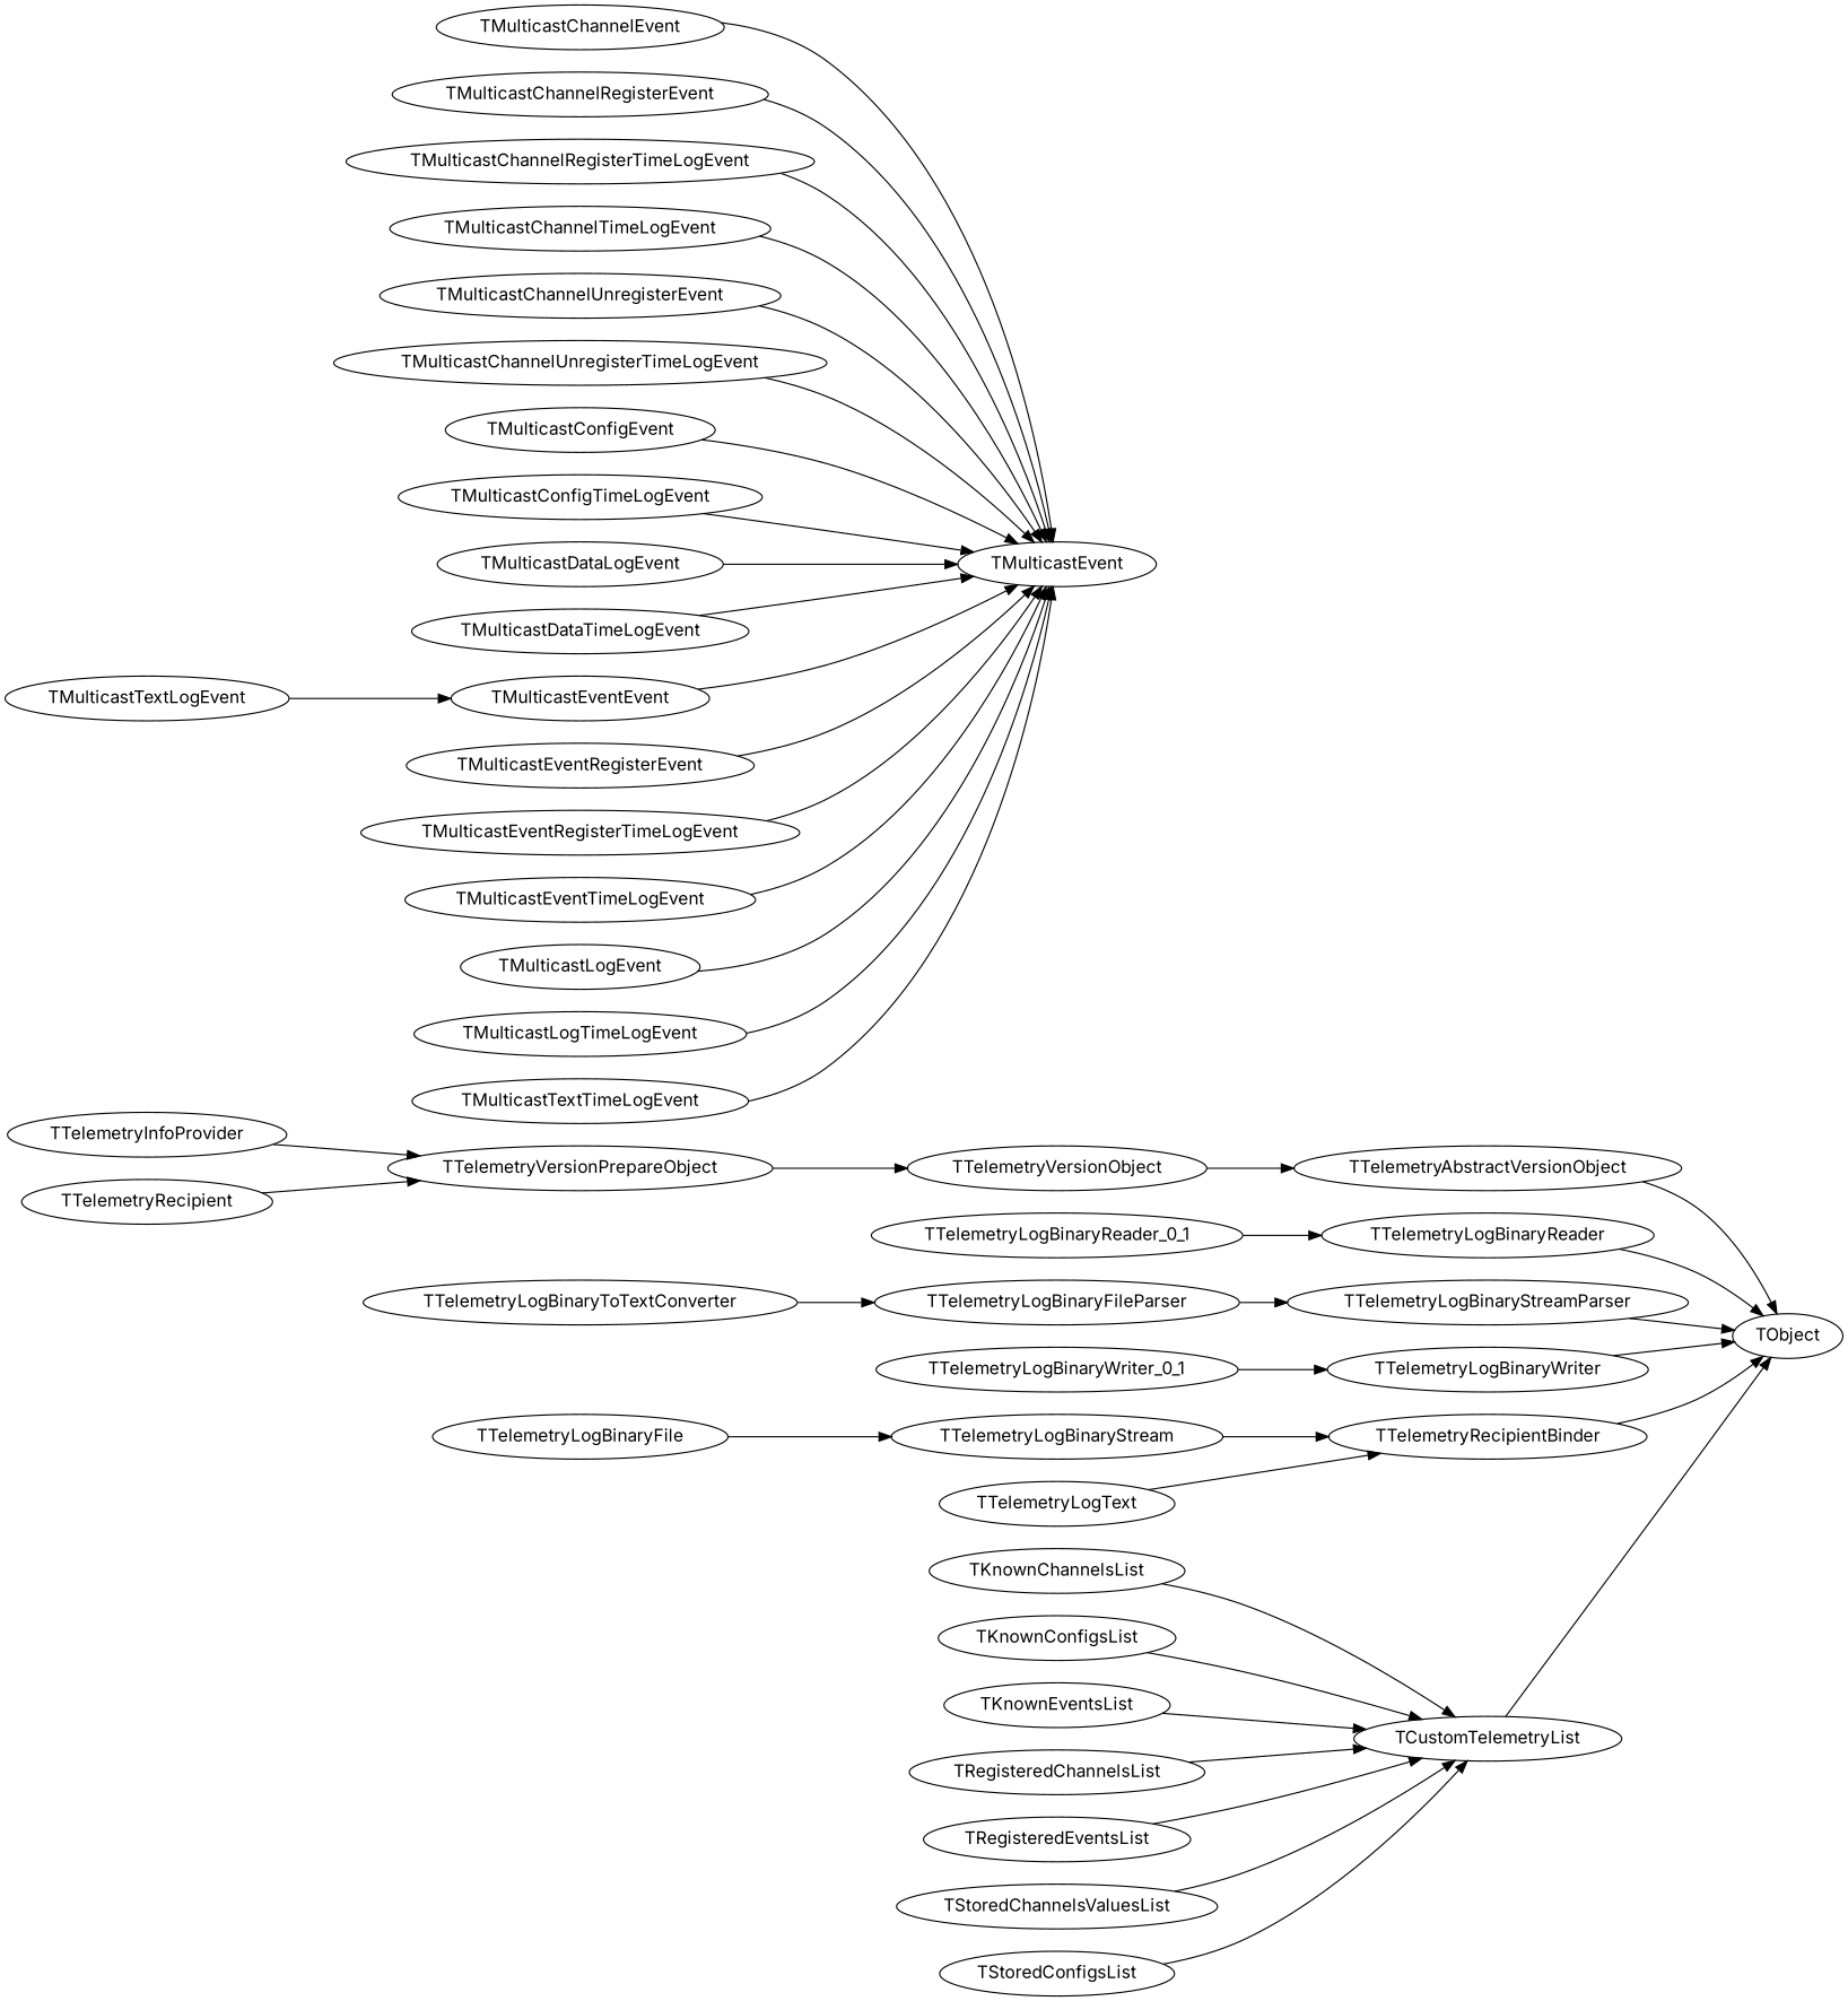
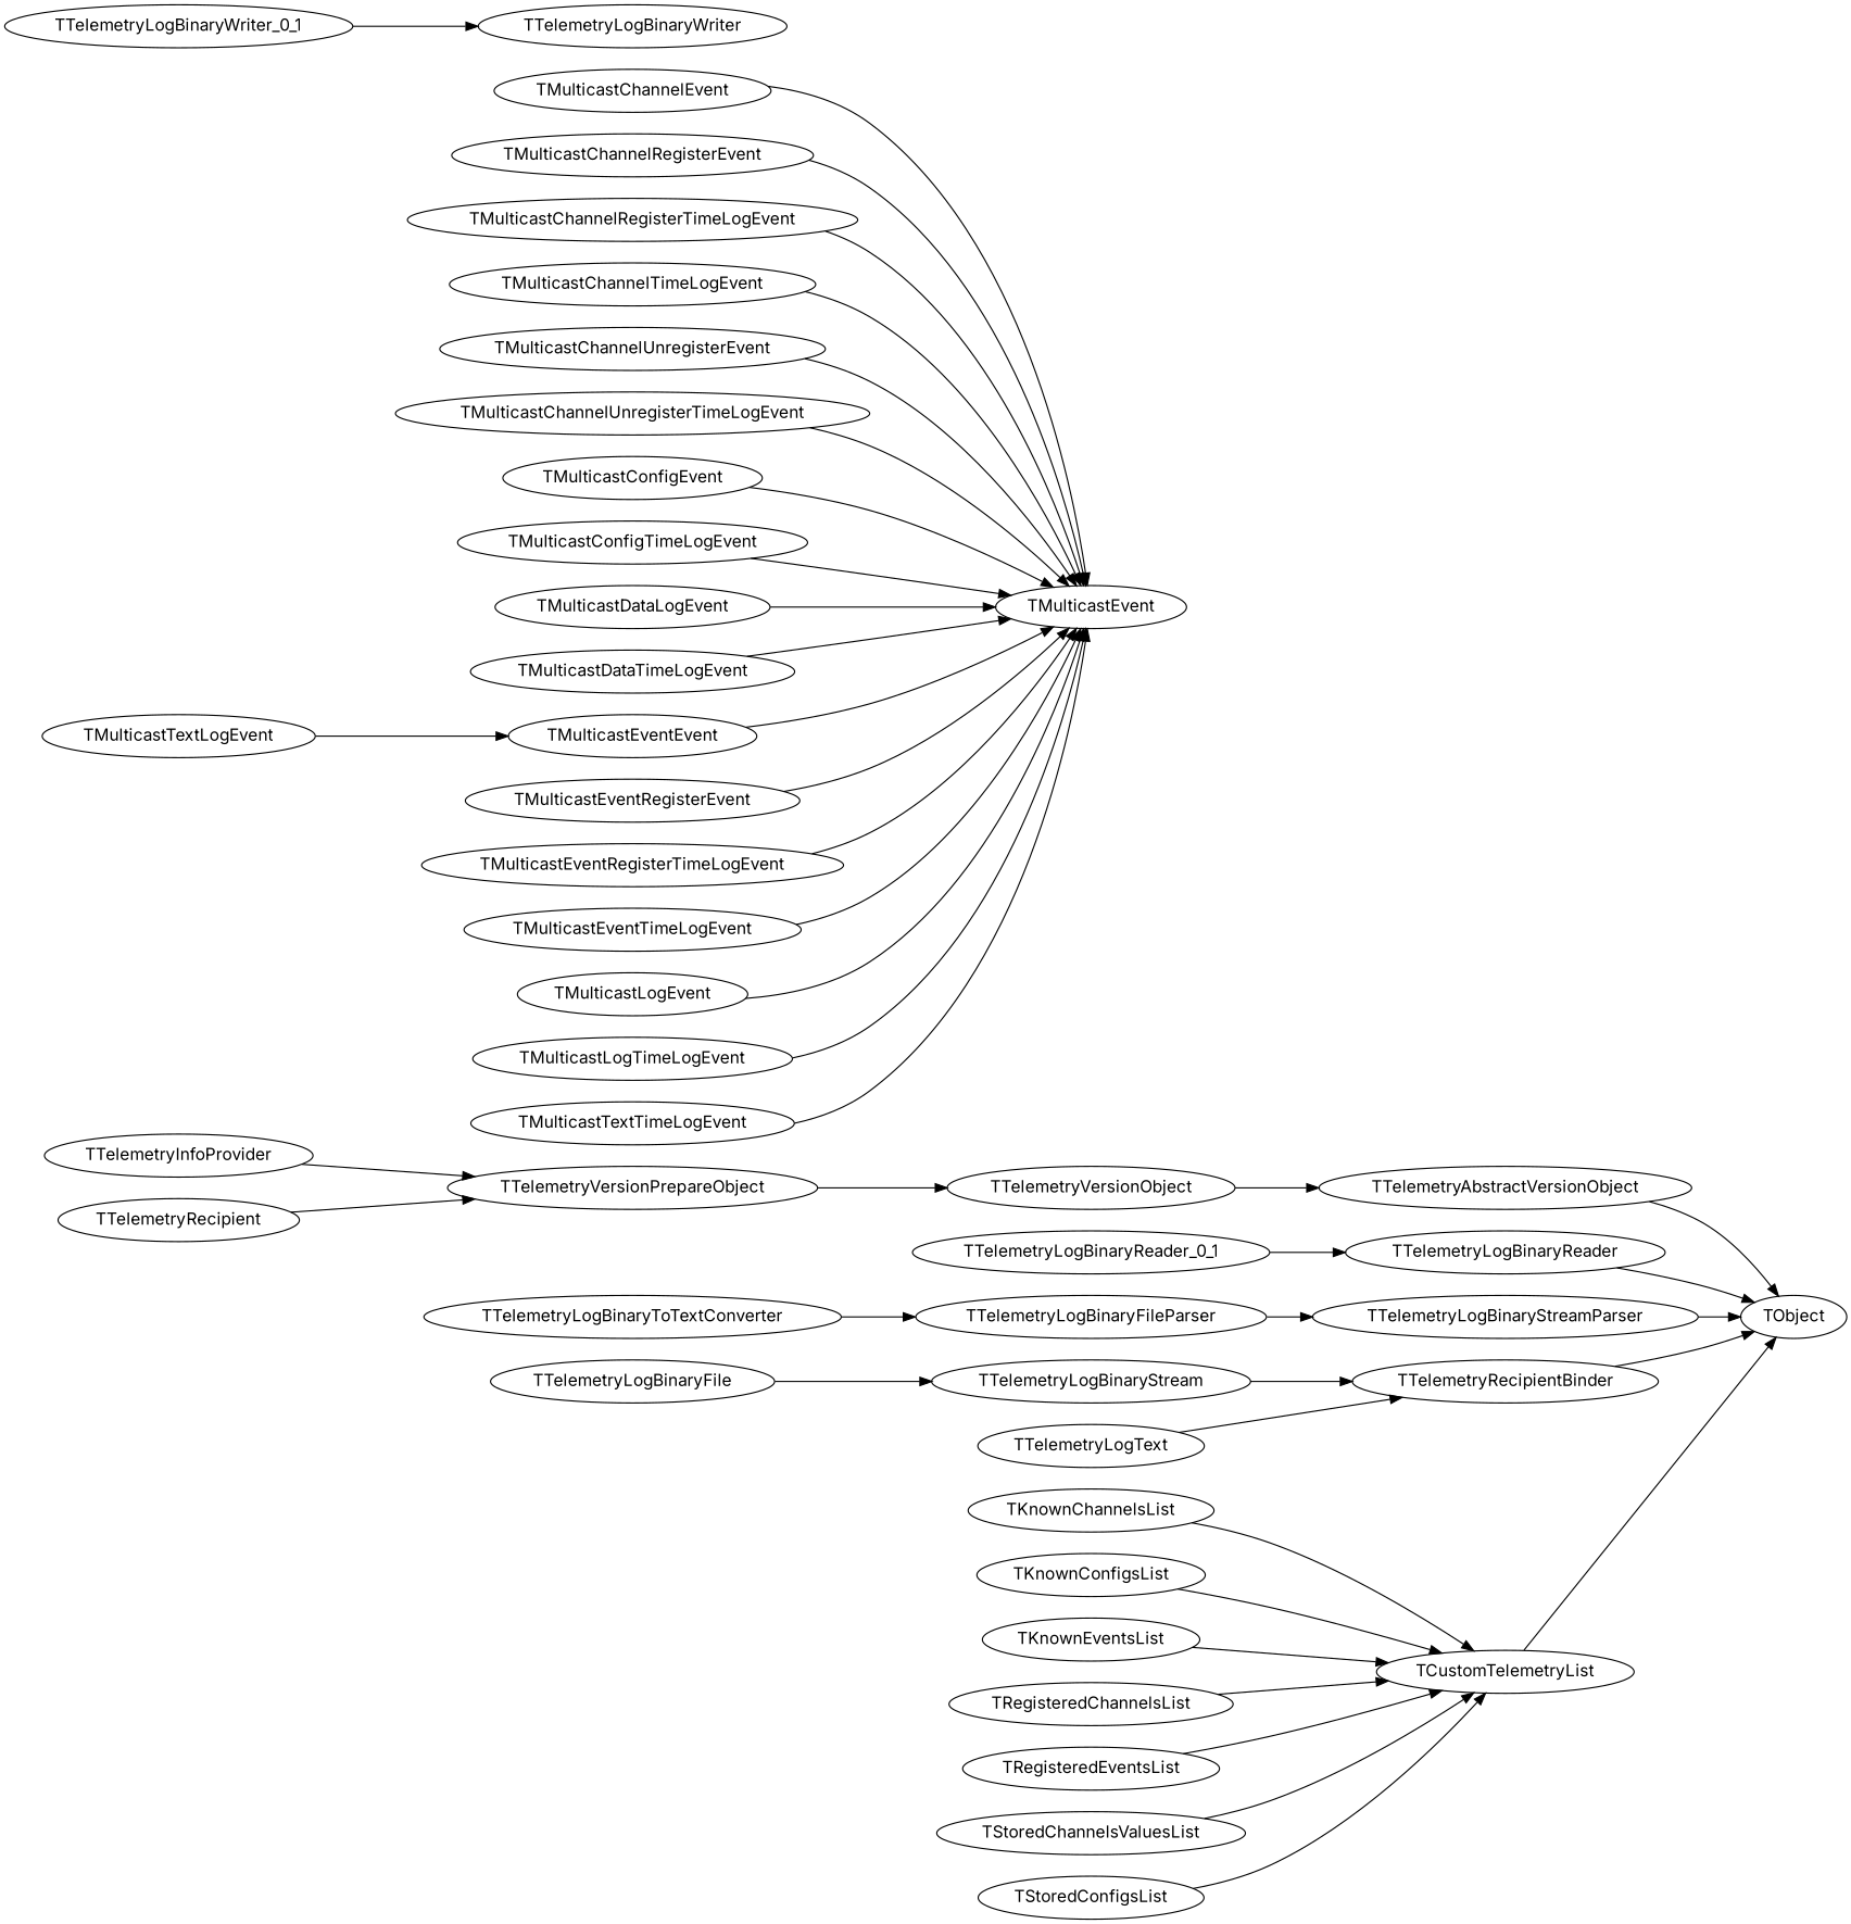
  digraph {
    fontname=Inter
    rankdir=LR
    node [fontname=Inter]
    edge [fontname=Inter]
    TCustomTelemetryList
    TObject
    TKnownChannelsList
    TKnownConfigsList
    TKnownEventsList
    TRegisteredChannelsList
    TRegisteredEventsList
    TStoredChannelsValuesList
    TStoredConfigsList
    TMulticastChannelEvent
    TMulticastEvent
    TMulticastChannelRegisterEvent
    TMulticastChannelRegisterTimeLogEvent
    TMulticastChannelTimeLogEvent
    TMulticastChannelUnregisterEvent
    TMulticastChannelUnregisterTimeLogEvent
    TMulticastConfigEvent
    TMulticastConfigTimeLogEvent
    TMulticastDataLogEvent
    TMulticastDataTimeLogEvent
    TMulticastEventEvent
    TMulticastEventRegisterEvent
    TMulticastEventRegisterTimeLogEvent
    TMulticastEventTimeLogEvent
    TMulticastLogEvent
    TMulticastLogTimeLogEvent
    TMulticastTextLogEvent
    TMulticastTextTimeLogEvent
    TTelemetryAbstractVersionObject
    TTelemetryVersionObject
    TTelemetryVersionPrepareObject
    TTelemetryInfoProvider
    TTelemetryRecipient
    TTelemetryLogBinaryReader
    TTelemetryLogBinaryReader_0_1
    TTelemetryLogBinaryStreamParser
    TTelemetryLogBinaryFileParser
    TTelemetryLogBinaryToTextConverter
    TTelemetryLogBinaryWriter
    TTelemetryLogBinaryWriter_0_1
    TTelemetryRecipientBinder
    TTelemetryLogBinaryStream
    TTelemetryLogBinaryFile
    TTelemetryLogText
    TCustomTelemetryList -> TObject
    TKnownChannelsList -> TCustomTelemetryList
    TKnownConfigsList -> TCustomTelemetryList
    TKnownEventsList -> TCustomTelemetryList
    TRegisteredChannelsList -> TCustomTelemetryList
    TRegisteredEventsList -> TCustomTelemetryList
    TStoredChannelsValuesList -> TCustomTelemetryList
    TStoredConfigsList -> TCustomTelemetryList
    TMulticastChannelEvent -> TMulticastEvent
    TMulticastChannelRegisterEvent -> TMulticastEvent
    TMulticastChannelRegisterTimeLogEvent -> TMulticastEvent
    TMulticastChannelTimeLogEvent -> TMulticastEvent
    TMulticastChannelUnregisterEvent -> TMulticastEvent
    TMulticastChannelUnregisterTimeLogEvent -> TMulticastEvent
    TMulticastConfigEvent -> TMulticastEvent
    TMulticastConfigTimeLogEvent -> TMulticastEvent
    TMulticastDataLogEvent -> TMulticastEvent
    TMulticastDataTimeLogEvent -> TMulticastEvent
    TMulticastEventEvent -> TMulticastEvent
    TMulticastEventRegisterEvent -> TMulticastEvent
    TMulticastEventRegisterTimeLogEvent -> TMulticastEvent
    TMulticastEventTimeLogEvent -> TMulticastEvent
    TMulticastLogEvent -> TMulticastEvent
    TMulticastLogTimeLogEvent -> TMulticastEvent
    TMulticastTextLogEvent -> TMulticastEventEvent
    TMulticastTextTimeLogEvent -> TMulticastEvent
    TTelemetryAbstractVersionObject -> TObject
    TTelemetryVersionObject -> TTelemetryAbstractVersionObject
    TTelemetryVersionPrepareObject -> TTelemetryVersionObject
    TTelemetryInfoProvider -> TTelemetryVersionPrepareObject
    TTelemetryRecipient -> TTelemetryVersionPrepareObject
    TTelemetryLogBinaryReader -> TObject
    TTelemetryLogBinaryReader_0_1 -> TTelemetryLogBinaryReader
    TTelemetryLogBinaryStreamParser -> TObject
    TTelemetryLogBinaryFileParser -> TTelemetryLogBinaryStreamParser
    TTelemetryLogBinaryToTextConverter -> TTelemetryLogBinaryFileParser
-   TTelemetryLogBinaryWriter -> TObject
    TTelemetryLogBinaryWriter_0_1 -> TTelemetryLogBinaryWriter
    TTelemetryRecipientBinder -> TObject
    TTelemetryLogBinaryStream -> TTelemetryRecipientBinder
    TTelemetryLogBinaryFile -> TTelemetryLogBinaryStream
    TTelemetryLogText -> TTelemetryRecipientBinder
  }
